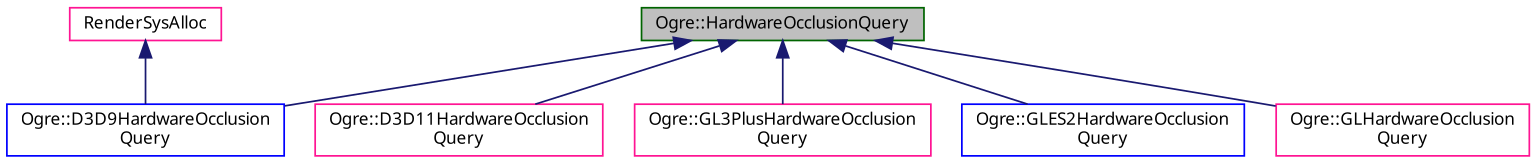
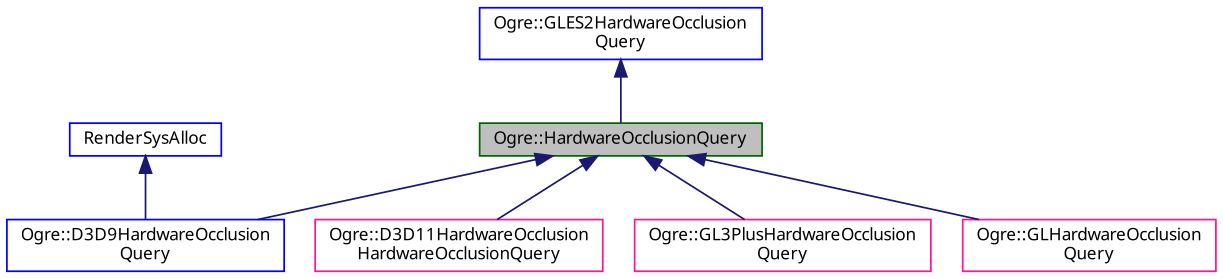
  digraph {
    fontname="Noto Sans"
    rankdir=TB
    node [color=deeppink fontname="Noto Sans" fontsize=10 shape=record]
    edge [color=midnightblue dir=back fontname="Noto Sans" fontsize=10 labelfontname=Helvetica labelfontsize=10 style=solid]
    n1 [color=darkgreen fillcolor=grey75 fontcolor=black height=0.2 label="Ogre::HardwareOcclusionQuery" style=filled width=0.4]
-   n2 [height=0.2 label="Ogre::D3D11HardwareOcclusion\lQuery" width=0.4]
+   n2 [height=0.2 label="Ogre::D3D11HardwareOcclusion\lHardwareOcclusionQuery" width=0.4]
    n3 [color=blue height=0.2 label="Ogre::D3D9HardwareOcclusion\lQuery" width=0.4]
    n4 [height=0.2 label="Ogre::GL3PlusHardwareOcclusion\lQuery" width=0.4]
    n5 [color=blue height=0.2 label="Ogre::GLES2HardwareOcclusion\lQuery" width=0.4]
    n6 [height=0.2 label="Ogre::GLHardwareOcclusion\lQuery" width=0.4]
-   n7 [height=0.2 label=RenderSysAlloc width=0.4]
+   n7 [color=blue height=0.2 label=RenderSysAlloc width=0.4]
    n1 -> n2
    n1 -> n3
    n1 -> n4
-   n1 -> n5
+   n5 -> n1
    n1 -> n6
    n7 -> n3
  }
